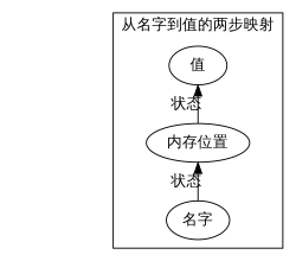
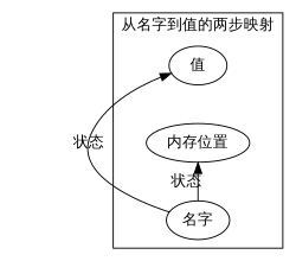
  digraph {
    fontname="Noto Serif"
    rankdir=LR
    node [fontname="Noto Serif"]
    edge [fontname="Noto Serif"]
    n1 [label="名字"]
    n2 [label="内存位置"]
    n3 [label="值"]
    subgraph cluster_1 {
      label="从名字到值的两步映射"
      subgraph sub_2 {
        label="从名字到值的两步映射"
        rank=same
        n1
        n2
        n3
      }
    }
    n1 -> n2 [label="状态"]
-   n2 -> n3 [label="状态"]
+   n1 -> n3 [label="状态"]
  }
